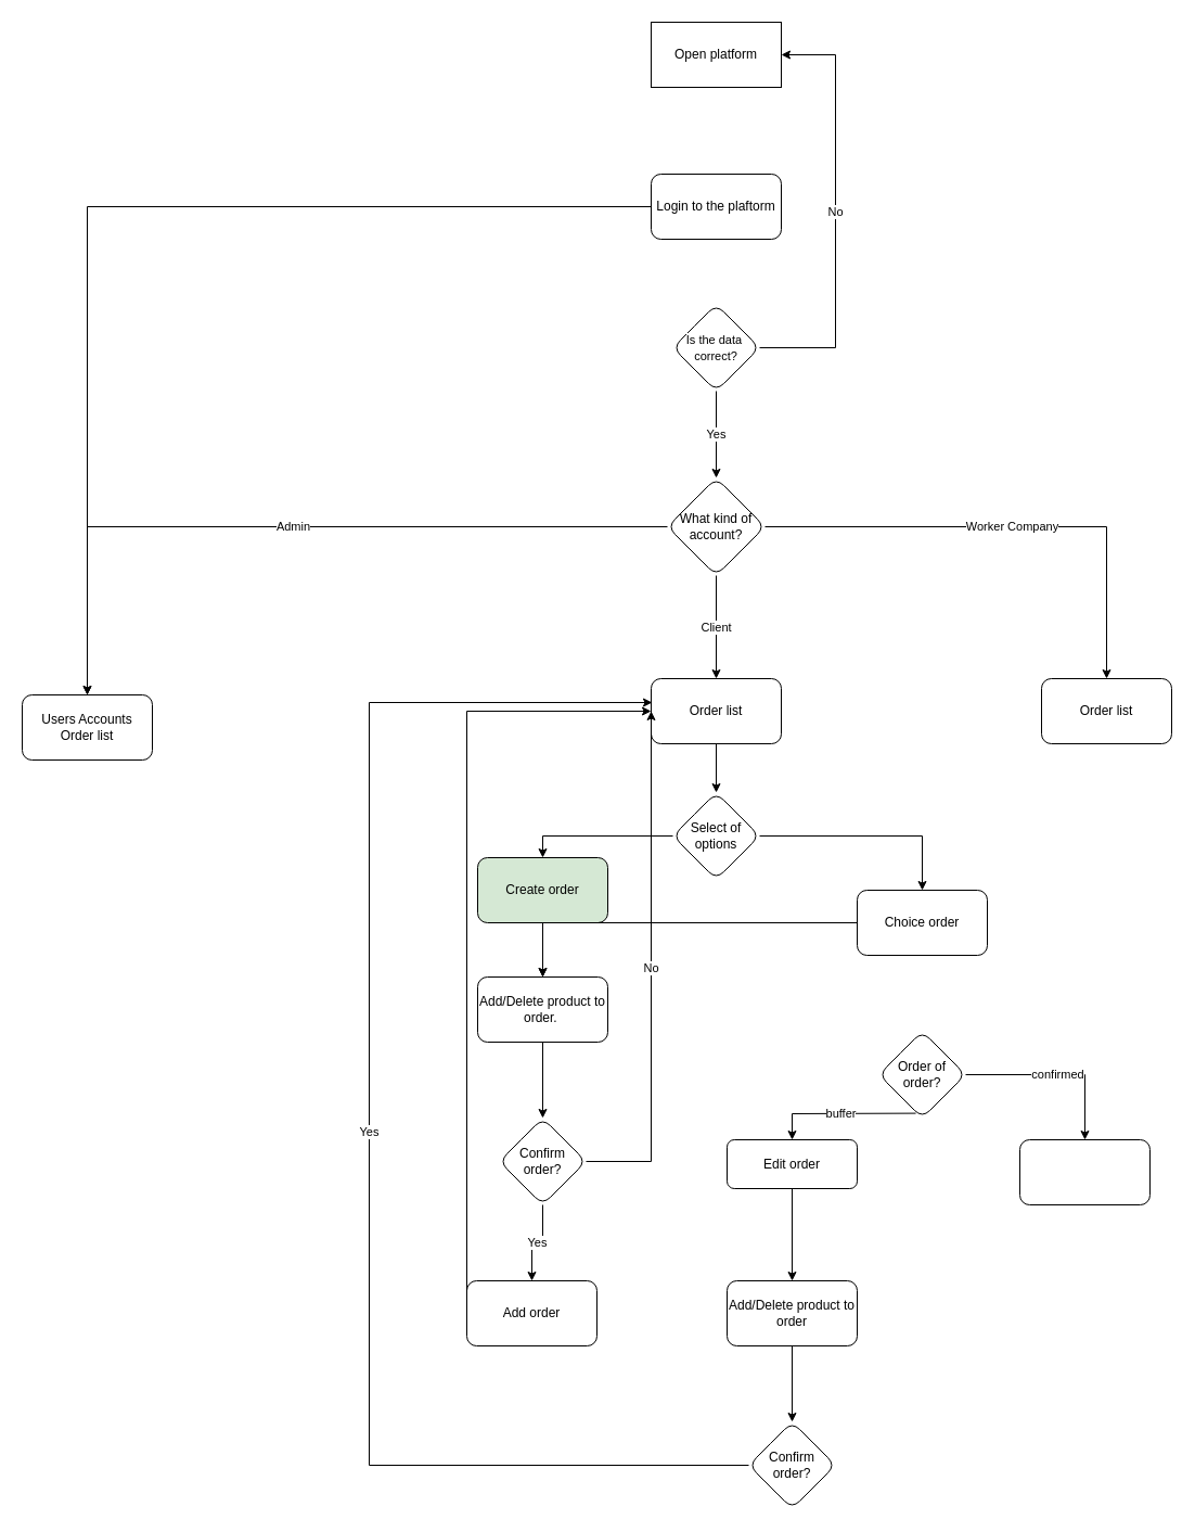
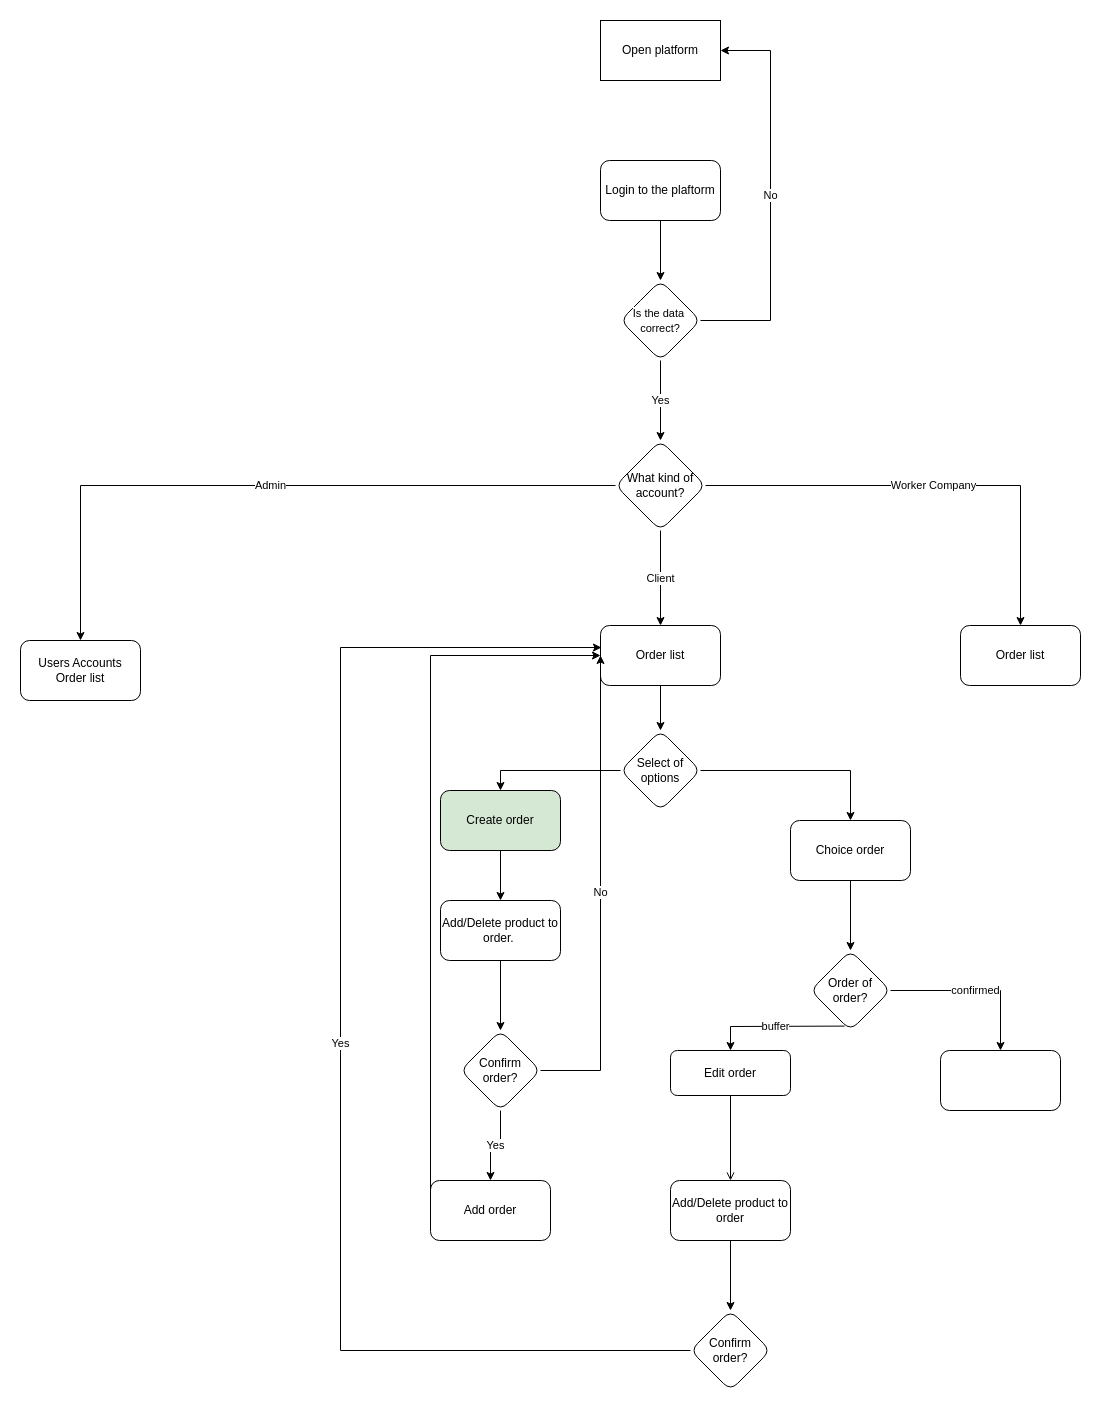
  <mxCell id="0" />
  <mxCell id="1" parent="0" />
- <mxCell id="2" value="" style="edgeStyle=orthogonalEdgeStyle;rounded=0;orthogonalLoop=1;jettySize=auto;html=1;" parent="1" source="3" target="12" edge="1"><mxGeometry relative="1" as="geometry" /></mxCell>
+ <mxCell id="2" value="" style="edgeStyle=orthogonalEdgeStyle;rounded=0;orthogonalLoop=1;jettySize=auto;html=1;" parent="1" source="3" target="6" edge="1"><mxGeometry relative="1" as="geometry" /></mxCell>
  <mxCell id="3" value="Login to the plaftorm" style="rounded=1;whiteSpace=wrap;html=1;" parent="1" vertex="1"><mxGeometry x="600" y="160" width="120" height="60" as="geometry" /></mxCell>
  <mxCell id="4" value="No" style="edgeStyle=orthogonalEdgeStyle;rounded=0;orthogonalLoop=1;jettySize=auto;html=1;entryX=1;entryY=0.5;entryDx=0;entryDy=0;" parent="1" source="6" target="7" edge="1"><mxGeometry relative="1" as="geometry"><Array as="points"><mxPoint x="770" y="320" /><mxPoint x="770" y="50" /></Array></mxGeometry></mxCell>
  <mxCell id="5" value="Yes" style="edgeStyle=orthogonalEdgeStyle;rounded=0;orthogonalLoop=1;jettySize=auto;html=1;" parent="1" source="6" target="11" edge="1"><mxGeometry relative="1" as="geometry" /></mxCell>
  <mxCell id="6" value="&lt;span style=&quot;font-size: 11px; text-wrap: nowrap; background-color: rgb(255, 255, 255);&quot;&gt;Is the data&amp;nbsp;&lt;/span&gt;&lt;div&gt;&lt;span style=&quot;font-size: 11px; text-wrap: nowrap; background-color: rgb(255, 255, 255);&quot;&gt;correct?&lt;/span&gt;&lt;/div&gt;" style="rhombus;whiteSpace=wrap;html=1;rounded=1;" parent="1" vertex="1"><mxGeometry x="620" y="280" width="80" height="80" as="geometry" /></mxCell>
  <mxCell id="7" value="Open platform" style="rounded=0;whiteSpace=wrap;html=1;" parent="1" vertex="1"><mxGeometry x="600" y="20" width="120" height="60" as="geometry" /></mxCell>
  <mxCell id="8" value="Admin" style="edgeStyle=orthogonalEdgeStyle;rounded=0;orthogonalLoop=1;jettySize=auto;html=1;" parent="1" source="11" target="12" edge="1"><mxGeometry relative="1" as="geometry" /></mxCell>
  <mxCell id="9" value="Client" style="edgeStyle=orthogonalEdgeStyle;rounded=0;orthogonalLoop=1;jettySize=auto;html=1;" parent="1" source="11" target="13" edge="1"><mxGeometry relative="1" as="geometry" /></mxCell>
  <mxCell id="10" value="Worker Company" style="edgeStyle=orthogonalEdgeStyle;rounded=0;orthogonalLoop=1;jettySize=auto;html=1;" parent="1" source="11" target="14" edge="1"><mxGeometry relative="1" as="geometry" /></mxCell>
  <mxCell id="11" value="What kind of account?" style="rhombus;whiteSpace=wrap;html=1;rounded=1;" parent="1" vertex="1"><mxGeometry x="615" y="440" width="90" height="90" as="geometry" /></mxCell>
  <mxCell id="12" value="Users Accounts&lt;br&gt;Order list" style="whiteSpace=wrap;html=1;rounded=1;" parent="1" vertex="1"><mxGeometry x="20" y="640" width="120" height="60" as="geometry" /></mxCell>
  <mxCell id="13" value="Order list" style="whiteSpace=wrap;html=1;rounded=1;" parent="1" vertex="1"><mxGeometry x="600" y="625" width="120" height="60" as="geometry" /></mxCell>
  <mxCell id="14" value="Order list" style="whiteSpace=wrap;html=1;rounded=1;" parent="1" vertex="1"><mxGeometry x="960" y="625" width="120" height="60" as="geometry" /></mxCell>
  <mxCell id="15" value="" style="edgeStyle=orthogonalEdgeStyle;rounded=0;orthogonalLoop=1;jettySize=auto;html=1;" parent="1" source="16" target="28" edge="1"><mxGeometry relative="1" as="geometry" /></mxCell>
  <mxCell id="16" value="Select of options" style="rhombus;whiteSpace=wrap;html=1;rounded=1;" parent="1" vertex="1"><mxGeometry x="620" y="730" width="80" height="80" as="geometry" /></mxCell>
  <mxCell id="17" value="" style="edgeStyle=orthogonalEdgeStyle;rounded=0;orthogonalLoop=1;jettySize=auto;html=1;entryX=0.5;entryY=0;entryDx=0;entryDy=0;" parent="1" source="18" target="22" edge="1"><mxGeometry relative="1" as="geometry" /></mxCell>
  <mxCell id="18" value="Create order" style="whiteSpace=wrap;html=1;rounded=1;fillColor=#d5e8d4;" parent="1" vertex="1"><mxGeometry x="440" y="790" width="120" height="60" as="geometry" /></mxCell>
- <mxCell id="19" value="" style="edgeStyle=orthogonalEdgeStyle;rounded=0;orthogonalLoop=1;jettySize=auto;html=1;" parent="1" source="20" target="26" edge="1"><mxGeometry relative="1" as="geometry" /></mxCell>
+ <mxCell id="19" value="" style="edgeStyle=orthogonalEdgeStyle;rounded=0;orthogonalLoop=1;jettySize=auto;html=1;endArrow=open;" parent="1" source="20" target="26" edge="1"><mxGeometry relative="1" as="geometry" /></mxCell>
  <mxCell id="20" value="Edit order" style="whiteSpace=wrap;html=1;rounded=1;" parent="1" vertex="1"><mxGeometry x="670" y="1050" width="120" height="45" as="geometry" /></mxCell>
  <mxCell id="21" value="" style="edgeStyle=orthogonalEdgeStyle;rounded=0;orthogonalLoop=1;jettySize=auto;html=1;" parent="1" source="22" target="33" edge="1"><mxGeometry relative="1" as="geometry" /></mxCell>
  <mxCell id="22" value="Add/Delete product to order.&amp;nbsp;" style="whiteSpace=wrap;html=1;rounded=1;" parent="1" vertex="1"><mxGeometry x="440" y="900" width="120" height="60" as="geometry" /></mxCell>
  <mxCell id="23" value="" style="endArrow=classic;html=1;rounded=0;exitX=0.5;exitY=1;exitDx=0;exitDy=0;" parent="1" source="13" target="16" edge="1"><mxGeometry width="50" height="50" relative="1" as="geometry"><mxPoint x="460" y="840" as="sourcePoint" /><mxPoint x="510" y="790" as="targetPoint" /></mxGeometry></mxCell>
  <mxCell id="24" value="" style="endArrow=classic;html=1;rounded=0;exitX=0;exitY=0.5;exitDx=0;exitDy=0;entryX=0.5;entryY=0;entryDx=0;entryDy=0;" parent="1" source="16" target="18" edge="1"><mxGeometry width="50" height="50" relative="1" as="geometry"><mxPoint x="410" y="870" as="sourcePoint" /><mxPoint x="460" y="820" as="targetPoint" /><Array as="points"><mxPoint x="500" y="770" /></Array></mxGeometry></mxCell>
  <mxCell id="25" value="" style="edgeStyle=orthogonalEdgeStyle;rounded=0;orthogonalLoop=1;jettySize=auto;html=1;" edge="1" parent="1" source="26" target="38"><mxGeometry relative="1" as="geometry" /></mxCell>
  <mxCell id="26" value="Add/Delete product to order" style="whiteSpace=wrap;html=1;rounded=1;" parent="1" vertex="1"><mxGeometry x="670" y="1180" width="120" height="60" as="geometry" /></mxCell>
- <mxCell id="27" value="" style="edgeStyle=orthogonalEdgeStyle;rounded=0;orthogonalLoop=1;jettySize=auto;html=1;" parent="1" source="28" target="22" edge="1"><mxGeometry relative="1" as="geometry" /></mxCell>
+ <mxCell id="27" value="" style="edgeStyle=orthogonalEdgeStyle;rounded=0;orthogonalLoop=1;jettySize=auto;html=1;" parent="1" source="28" target="30" edge="1"><mxGeometry relative="1" as="geometry" /></mxCell>
  <mxCell id="28" value="Choice order" style="whiteSpace=wrap;html=1;rounded=1;" parent="1" vertex="1"><mxGeometry x="790" y="820" width="120" height="60" as="geometry" /></mxCell>
  <mxCell id="29" value="confirmed" style="edgeStyle=orthogonalEdgeStyle;rounded=0;orthogonalLoop=1;jettySize=auto;html=1;" parent="1" source="30" target="37" edge="1"><mxGeometry relative="1" as="geometry" /></mxCell>
  <mxCell id="30" value="Order of order?" style="rhombus;whiteSpace=wrap;html=1;rounded=1;" parent="1" vertex="1"><mxGeometry x="810" y="950" width="80" height="80" as="geometry" /></mxCell>
  <mxCell id="31" value="buffer" style="endArrow=classic;html=1;rounded=0;exitX=0.426;exitY=0.945;exitDx=0;exitDy=0;exitPerimeter=0;entryX=0.5;entryY=0;entryDx=0;entryDy=0;" parent="1" source="30" target="20" edge="1"><mxGeometry width="50" height="50" relative="1" as="geometry"><mxPoint x="900" y="1140" as="sourcePoint" /><mxPoint x="950" y="1090" as="targetPoint" /><Array as="points"><mxPoint x="730" y="1026" /></Array></mxGeometry></mxCell>
  <mxCell id="32" value="Yes" style="edgeStyle=orthogonalEdgeStyle;rounded=0;orthogonalLoop=1;jettySize=auto;html=1;" parent="1" source="33" target="34" edge="1"><mxGeometry relative="1" as="geometry" /></mxCell>
  <mxCell id="33" value="Confirm order?" style="rhombus;whiteSpace=wrap;html=1;rounded=1;" parent="1" vertex="1"><mxGeometry x="460" y="1030" width="80" height="80" as="geometry" /></mxCell>
  <mxCell id="34" value="Add order" style="whiteSpace=wrap;html=1;rounded=1;" parent="1" vertex="1"><mxGeometry x="430" y="1180" width="120" height="60" as="geometry" /></mxCell>
  <mxCell id="35" value="" style="endArrow=classic;html=1;rounded=0;exitX=0;exitY=0.5;exitDx=0;exitDy=0;entryX=0;entryY=0.5;entryDx=0;entryDy=0;" parent="1" source="34" target="13" edge="1"><mxGeometry width="50" height="50" relative="1" as="geometry"><mxPoint x="390" y="1120" as="sourcePoint" /><mxPoint x="440" y="1070" as="targetPoint" /><Array as="points"><mxPoint x="430" y="655" /></Array></mxGeometry></mxCell>
  <mxCell id="36" value="No" style="endArrow=classic;html=1;rounded=0;exitX=1;exitY=0.5;exitDx=0;exitDy=0;entryX=0;entryY=0.5;entryDx=0;entryDy=0;" parent="1" source="33" target="13" edge="1"><mxGeometry width="50" height="50" relative="1" as="geometry"><mxPoint x="610" y="1040" as="sourcePoint" /><mxPoint x="660" y="990" as="targetPoint" /><Array as="points"><mxPoint x="600" y="1070" /></Array></mxGeometry></mxCell>
  <mxCell id="37" value="" style="whiteSpace=wrap;html=1;rounded=1;" parent="1" vertex="1"><mxGeometry x="940" y="1050" width="120" height="60" as="geometry" /></mxCell>
  <mxCell id="38" value="Confirm order?" style="rhombus;whiteSpace=wrap;html=1;rounded=1;" vertex="1" parent="1"><mxGeometry x="690" y="1310" width="80" height="80" as="geometry" /></mxCell>
  <mxCell id="39" value="Yes" style="endArrow=classic;html=1;rounded=0;exitX=0;exitY=0.5;exitDx=0;exitDy=0;entryX=0.008;entryY=0.367;entryDx=0;entryDy=0;entryPerimeter=0;" edge="1" parent="1" source="38" target="13"><mxGeometry width="50" height="50" relative="1" as="geometry"><mxPoint x="530" y="1380" as="sourcePoint" /><mxPoint x="380" y="1300" as="targetPoint" /><Array as="points"><mxPoint x="340" y="1350" /><mxPoint x="340" y="647" /></Array></mxGeometry></mxCell>
